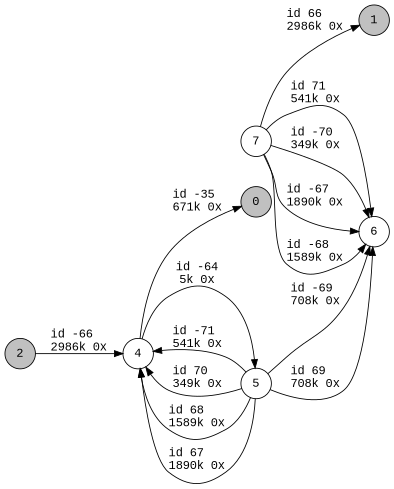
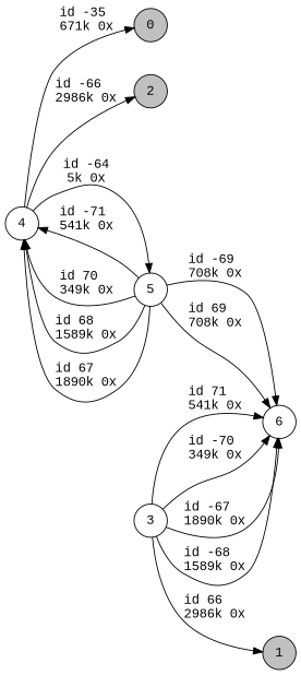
  digraph {
    fontname="Liberation Mono"
    nodesep=0.5
    rankdir=LR
    node [fontname="Liberation Mono" shape=circle]
    edge [color=black fontname="Liberation Mono"]
    0 [fillcolor=grey height=0.3 style=filled]
    4 [height=0.3]
    5 [height=0.3]
    1 [fillcolor=grey height=0.3 style=filled]
    2 [fillcolor=grey height=0.3 style=filled]
    6 [height=0.3]
-   7 [height=0.3]
+   7 [height=0.3 label=3]
    4 -> 0 [label="id -35\l671k 0x"]
    4 -> 5 [label="id -64\l5k 0x"]
    5 -> 4 [label="id -71\l541k 0x"]
    5 -> 4 [label="id 70\l349k 0x"]
    5 -> 4 [label="id 68\l1589k 0x"]
    5 -> 4 [label="id 67\l1890k 0x"]
    5 -> 6 [label="id -69\l708k 0x"]
    5 -> 6 [label="id 69\l708k 0x"]
-   2 -> 4 [label="id -66\l2986k 0x"]
+   4 -> 2 [label="id -66\l2986k 0x"]
    7 -> 1 [label="id 66\l2986k 0x"]
    7 -> 6 [label="id 71\l541k 0x"]
    7 -> 6 [label="id -70\l349k 0x"]
    7 -> 6 [label="id -67\l1890k 0x"]
    7 -> 6 [label="id -68\l1589k 0x"]
  }
